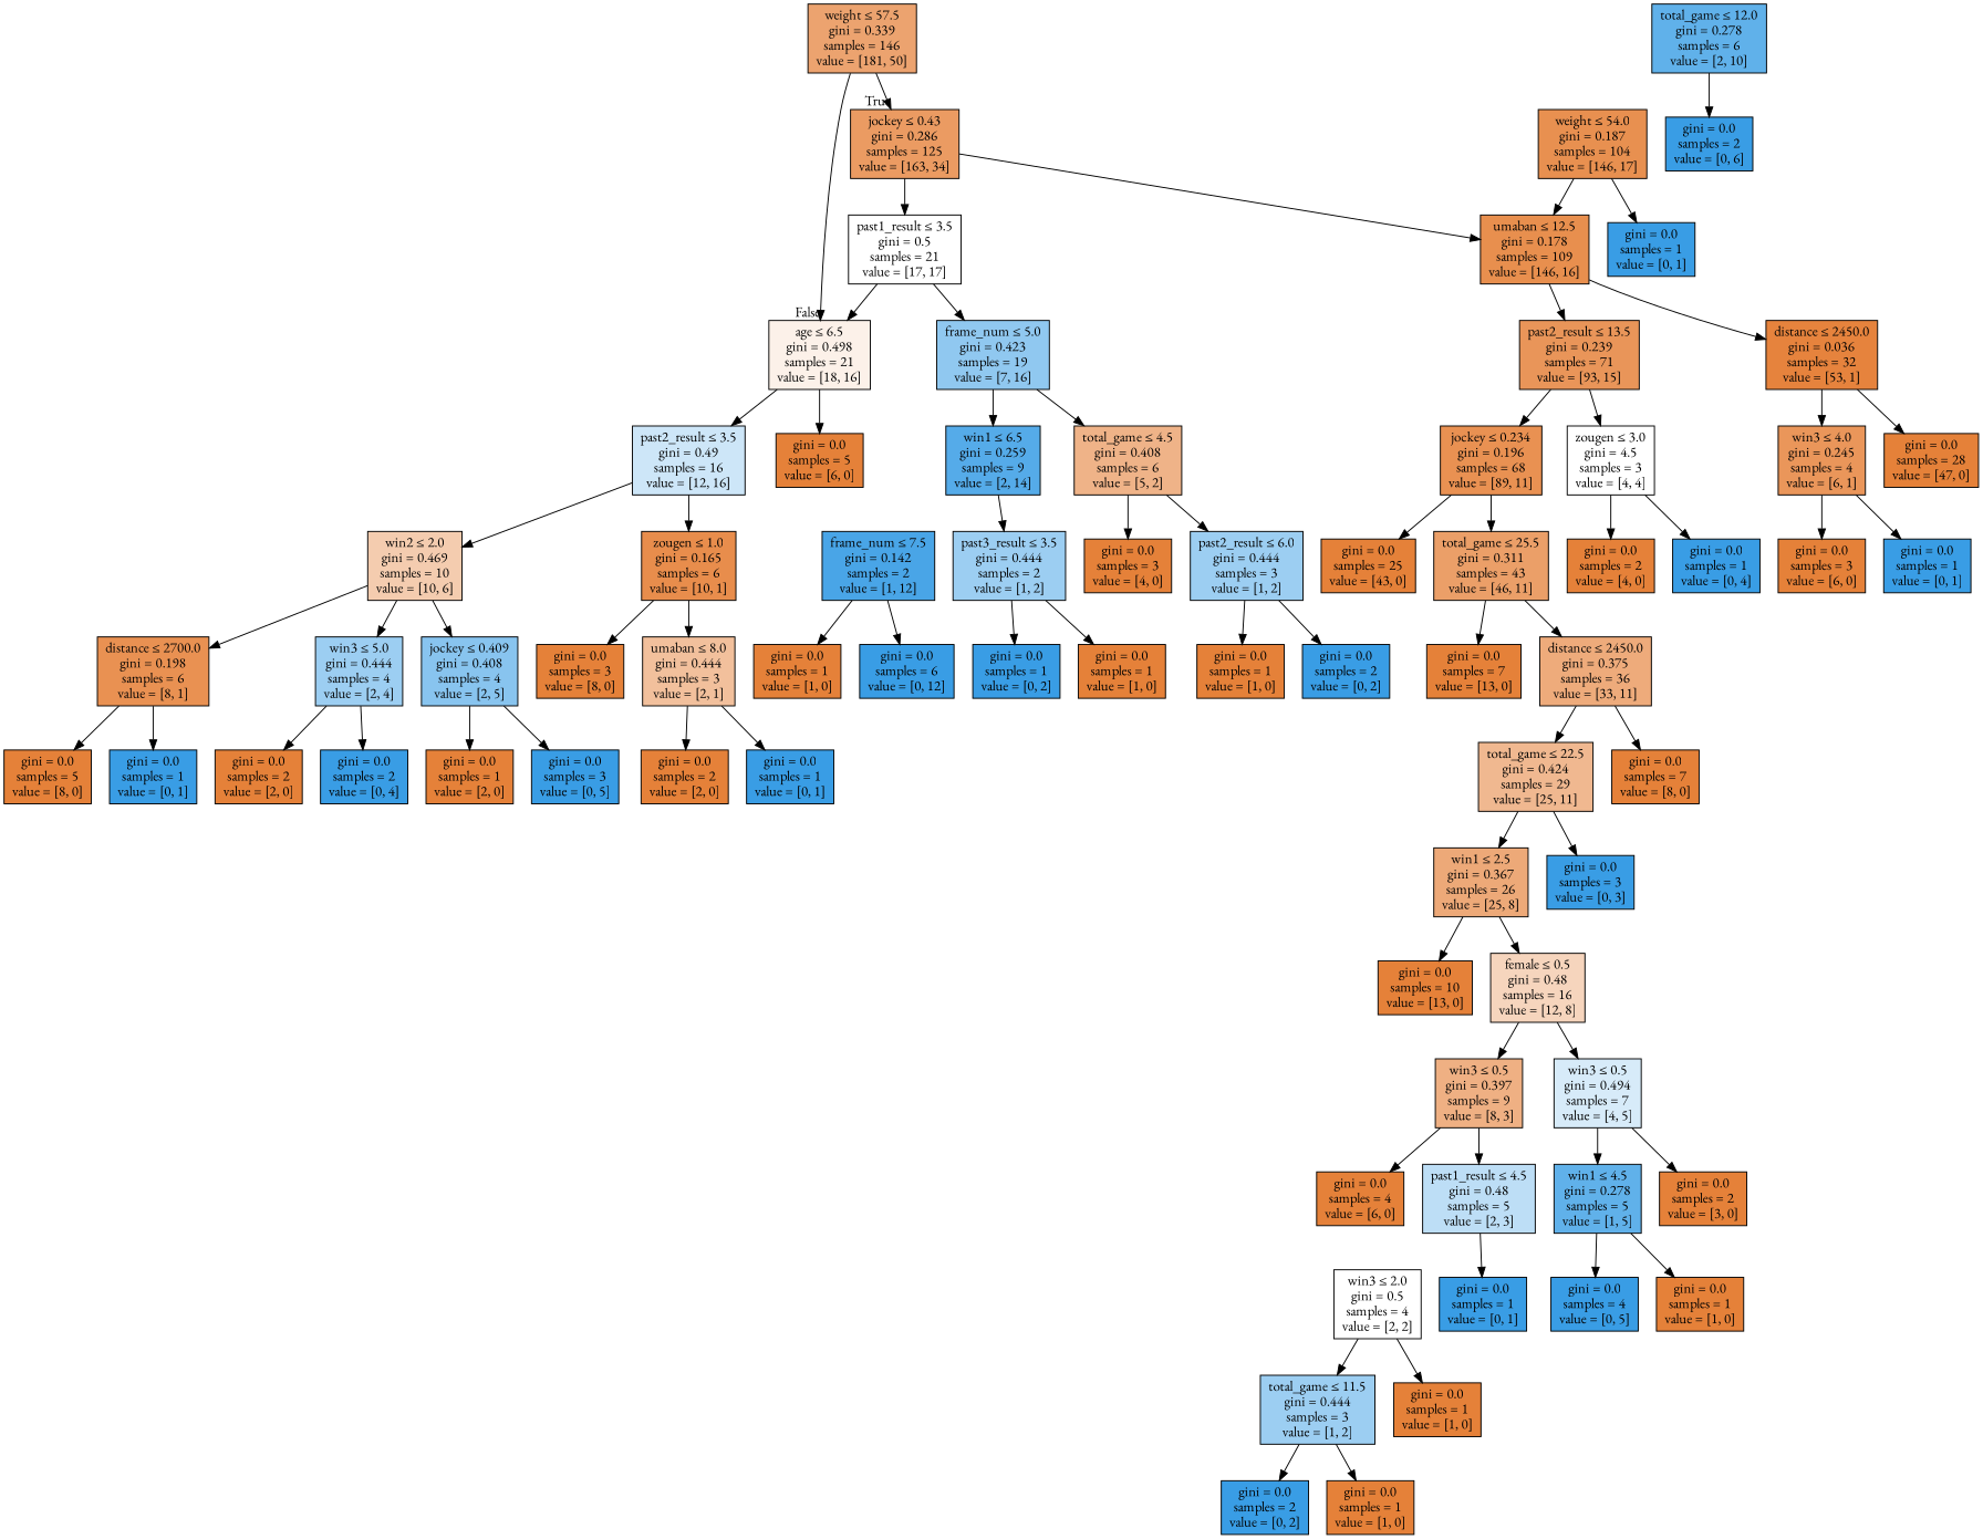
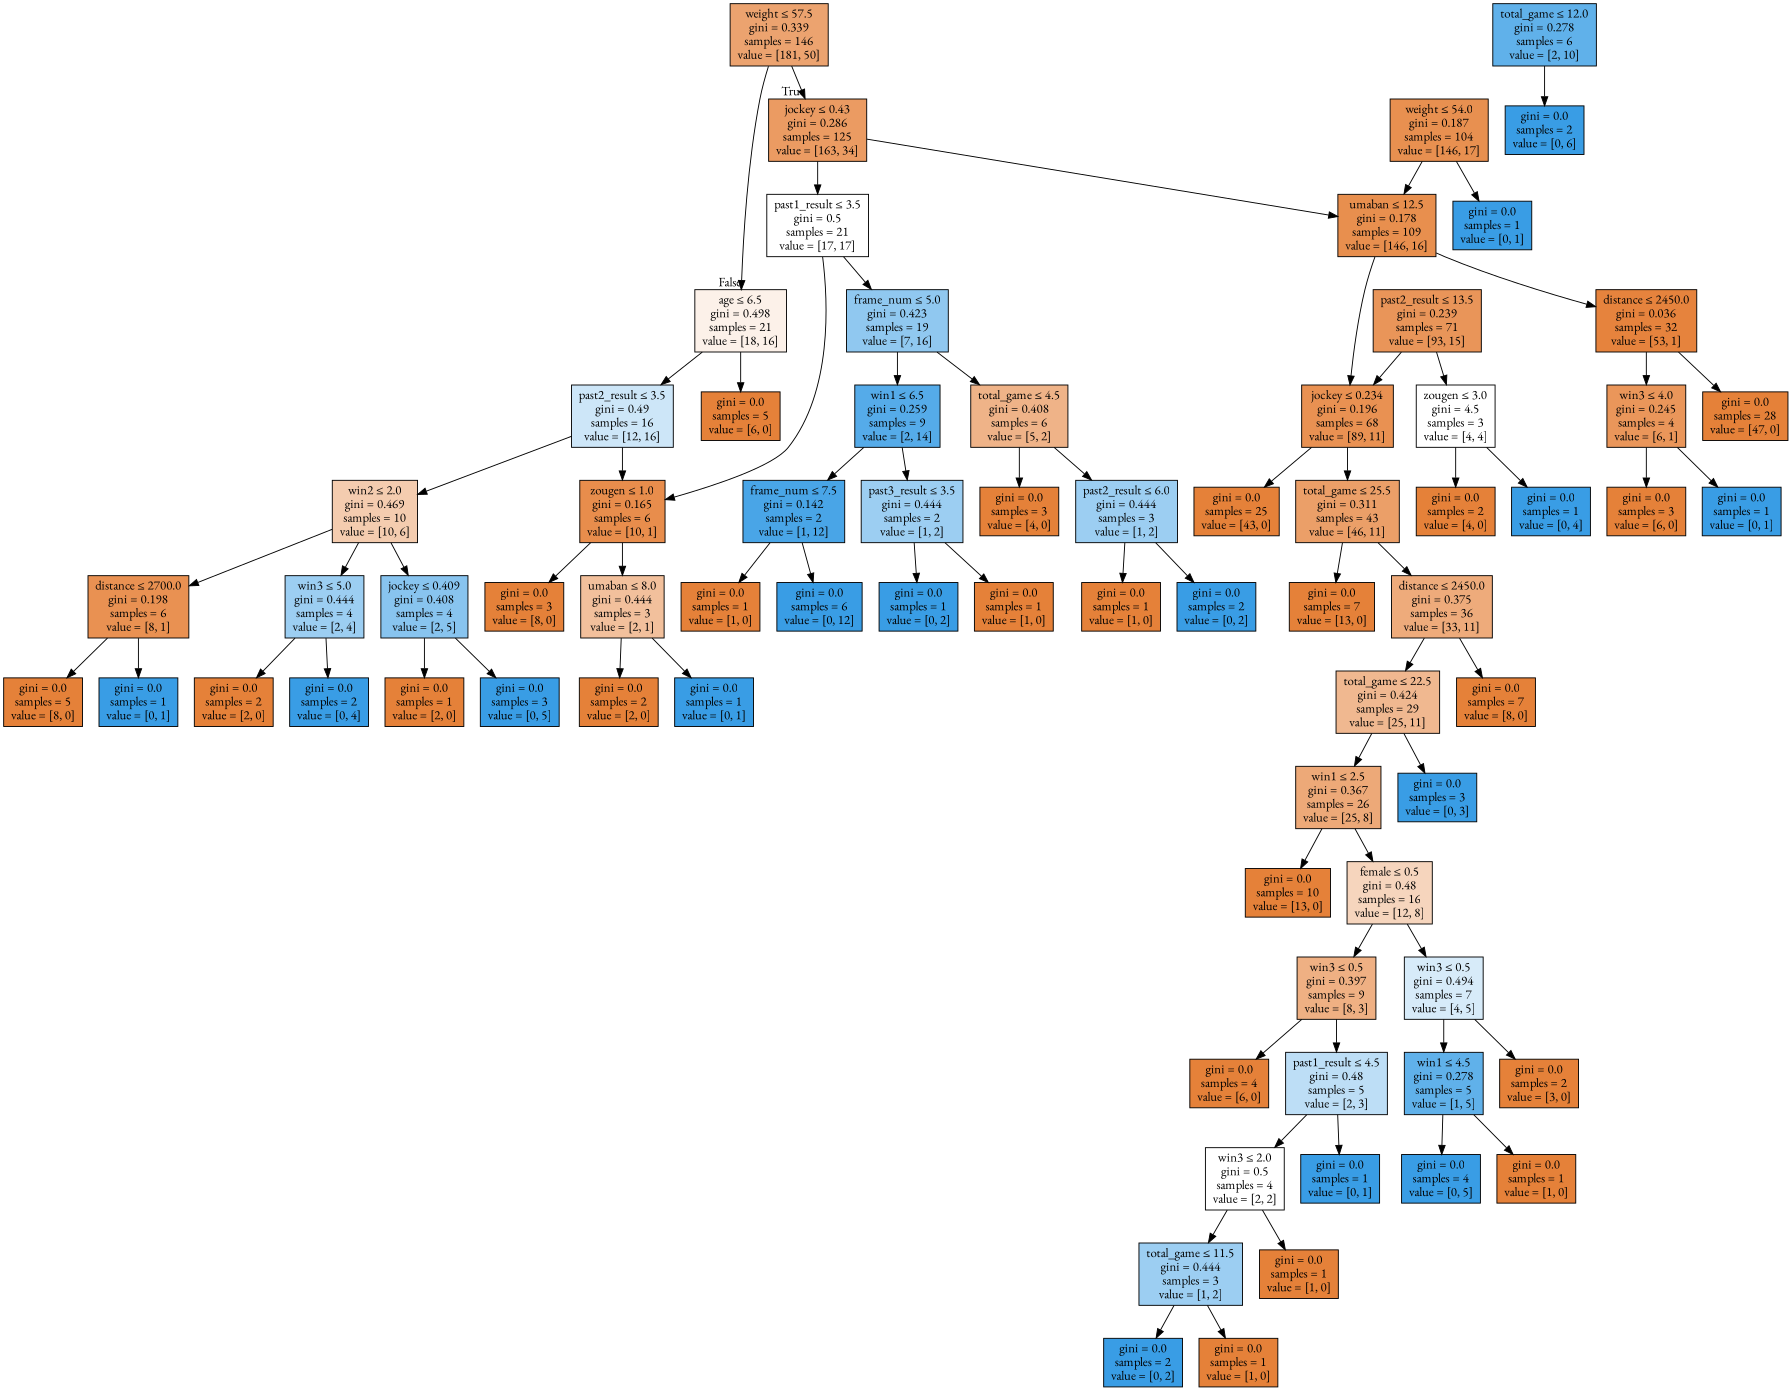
  digraph {
    fontname="EB Garamond"
    node [color=black fillcolor="#e58139ff" fontname="EB Garamond" shape=box style=filled]
    edge [fontname="EB Garamond"]
    n1 [fillcolor="#e58139b9" label=<weight &le; 57.5<br/>gini = 0.339<br/>samples = 146<br/>value = [181, 50]>]
    n2 [fillcolor="#e58139ca" label=<jockey &le; 0.43<br/>gini = 0.286<br/>samples = 125<br/>value = [163, 34]>]
    n3 [fillcolor="#e581391c" label=<age &le; 6.5<br/>gini = 0.498<br/>samples = 21<br/>value = [18, 16]>]
    n4 [fillcolor="#e5813900" label=<past1_result &le; 3.5<br/>gini = 0.5<br/>samples = 21<br/>value = [17, 17]>]
    n5 [fillcolor="#e58139e3" label=<umaban &le; 12.5<br/>gini = 0.178<br/>samples = 109<br/>value = [146, 16]>]
    n6 [fillcolor="#399de540" label=<past2_result &le; 3.5<br/>gini = 0.49<br/>samples = 16<br/>value = [12, 16]>]
    n7 [label=<gini = 0.0<br/>samples = 5<br/>value = [6, 0]>]
    n8 [fillcolor="#e58139e1" label=<weight &le; 54.0<br/>gini = 0.187<br/>samples = 104<br/>value = [146, 17]>]
    n9 [fillcolor="#399de5ff" label=<gini = 0.0<br/>samples = 1<br/>value = [0, 1]>]
    n10 [fillcolor="#399de58f" label=<frame_num &le; 5.0<br/>gini = 0.423<br/>samples = 19<br/>value = [7, 16]>]
    n11 [fillcolor="#e58139e6" label=<zougen &le; 1.0<br/>gini = 0.165<br/>samples = 6<br/>value = [10, 1]>]
    n12 [fillcolor="#e58139d6" label=<past2_result &le; 13.5<br/>gini = 0.239<br/>samples = 71<br/>value = [93, 15]>]
    n13 [fillcolor="#e58139fa" label=<distance &le; 2450.0<br/>gini = 0.036<br/>samples = 32<br/>value = [53, 1]>]
    n14 [fillcolor="#e58139df" label=<jockey &le; 0.234<br/>gini = 0.196<br/>samples = 68<br/>value = [89, 11]>]
    n15 [fillcolor="#e5813900" label=<zougen &le; 3.0<br/>gini = 4.5<br/>samples = 3<br/>value = [4, 4]>]
    n16 [label=<gini = 0.0<br/>samples = 28<br/>value = [47, 0]>]
    n17 [fillcolor="#e58139d4" label=<win3 &le; 4.0<br/>gini = 0.245<br/>samples = 4<br/>value = [6, 1]>]
    n18 [label=<gini = 0.0<br/>samples = 25<br/>value = [43, 0]>]
    n19 [fillcolor="#e58139c2" label=<total_game &le; 25.5<br/>gini = 0.311<br/>samples = 43<br/>value = [46, 11]>]
    n20 [label=<gini = 0.0<br/>samples = 2<br/>value = [4, 0]>]
    n21 [fillcolor="#399de5ff" label=<gini = 0.0<br/>samples = 1<br/>value = [0, 4]>]
    n22 [fillcolor="#e58139aa" label=<distance &le; 2450.0<br/>gini = 0.375<br/>samples = 36<br/>value = [33, 11]>]
    n23 [label=<gini = 0.0<br/>samples = 7<br/>value = [13, 0]>]
    n24 [fillcolor="#e581398f" label=<total_game &le; 22.5<br/>gini = 0.424<br/>samples = 29<br/>value = [25, 11]>]
    n25 [label=<gini = 0.0<br/>samples = 7<br/>value = [8, 0]>]
    n26 [fillcolor="#e58139ad" label=<win1 &le; 2.5<br/>gini = 0.367<br/>samples = 26<br/>value = [25, 8]>]
    n27 [fillcolor="#399de5ff" label=<gini = 0.0<br/>samples = 3<br/>value = [0, 3]>]
    n28 [label=<gini = 0.0<br/>samples = 10<br/>value = [13, 0]>]
    n29 [fillcolor="#e5813955" label=<female &le; 0.5<br/>gini = 0.48<br/>samples = 16<br/>value = [12, 8]>]
    n30 [fillcolor="#e581399f" label=<win3 &le; 0.5<br/>gini = 0.397<br/>samples = 9<br/>value = [8, 3]>]
    n31 [fillcolor="#399de533" label=<win3 &le; 0.5<br/>gini = 0.494<br/>samples = 7<br/>value = [4, 5]>]
    n32 [label=<gini = 0.0<br/>samples = 4<br/>value = [6, 0]>]
    n33 [fillcolor="#399de555" label=<past1_result &le; 4.5<br/>gini = 0.48<br/>samples = 5<br/>value = [2, 3]>]
    n34 [fillcolor="#399de5cc" label=<win1 &le; 4.5<br/>gini = 0.278<br/>samples = 5<br/>value = [1, 5]>]
    n35 [label=<gini = 0.0<br/>samples = 2<br/>value = [3, 0]>]
    n36 [fillcolor="#e5813900" label=<win3 &le; 2.0<br/>gini = 0.5<br/>samples = 4<br/>value = [2, 2]>]
    n37 [fillcolor="#399de5ff" label=<gini = 0.0<br/>samples = 1<br/>value = [0, 1]>]
    n38 [fillcolor="#399de57f" label=<total_game &le; 11.5<br/>gini = 0.444<br/>samples = 3<br/>value = [1, 2]>]
    n39 [label=<gini = 0.0<br/>samples = 1<br/>value = [1, 0]>]
    n40 [fillcolor="#399de5ff" label=<gini = 0.0<br/>samples = 2<br/>value = [0, 2]>]
    n41 [label=<gini = 0.0<br/>samples = 1<br/>value = [1, 0]>]
    n42 [fillcolor="#399de5ff" label=<gini = 0.0<br/>samples = 4<br/>value = [0, 5]>]
    n43 [label=<gini = 0.0<br/>samples = 1<br/>value = [1, 0]>]
    n44 [label=<gini = 0.0<br/>samples = 3<br/>value = [6, 0]>]
    n45 [fillcolor="#399de5ff" label=<gini = 0.0<br/>samples = 1<br/>value = [0, 1]>]
    n46 [fillcolor="#e5813999" label=<total_game &le; 4.5<br/>gini = 0.408<br/>samples = 6<br/>value = [5, 2]>]
    n47 [fillcolor="#399de5db" label=<win1 &le; 6.5<br/>gini = 0.259<br/>samples = 9<br/>value = [2, 14]>]
    n48 [fillcolor="#e581397f" label=<umaban &le; 8.0<br/>gini = 0.444<br/>samples = 3<br/>value = [2, 1]>]
    n49 [label=<gini = 0.0<br/>samples = 3<br/>value = [8, 0]>]
    n50 [label=<gini = 0.0<br/>samples = 3<br/>value = [4, 0]>]
    n51 [fillcolor="#399de57f" label=<past2_result &le; 6.0<br/>gini = 0.444<br/>samples = 3<br/>value = [1, 2]>]
    n52 [fillcolor="#399de5ea" label=<frame_num &le; 7.5<br/>gini = 0.142<br/>samples = 2<br/>value = [1, 12]>]
    n53 [fillcolor="#399de57f" label=<past3_result &le; 3.5<br/>gini = 0.444<br/>samples = 2<br/>value = [1, 2]>]
    n54 [fillcolor="#399de5ff" label=<gini = 0.0<br/>samples = 2<br/>value = [0, 2]>]
    n55 [label=<gini = 0.0<br/>samples = 1<br/>value = [1, 0]>]
    n56 [fillcolor="#399de5ff" label=<gini = 0.0<br/>samples = 6<br/>value = [0, 12]>]
    n57 [label=<gini = 0.0<br/>samples = 1<br/>value = [1, 0]>]
    n58 [label=<gini = 0.0<br/>samples = 1<br/>value = [1, 0]>]
    n59 [fillcolor="#399de5ff" label=<gini = 0.0<br/>samples = 1<br/>value = [0, 2]>]
    n60 [label=<gini = 0.0<br/>samples = 2<br/>value = [2, 0]>]
    n61 [fillcolor="#399de5ff" label=<gini = 0.0<br/>samples = 1<br/>value = [0, 1]>]
    n62 [fillcolor="#e5813966" label=<win2 &le; 2.0<br/>gini = 0.469<br/>samples = 10<br/>value = [10, 6]>]
    n63 [fillcolor="#399de5cc" label=<total_game &le; 12.0<br/>gini = 0.278<br/>samples = 6<br/>value = [2, 10]>]
    n64 [fillcolor="#399de5ff" label=<gini = 0.0<br/>samples = 2<br/>value = [0, 6]>]
    n65 [fillcolor="#399de57f" label=<win3 &le; 5.0<br/>gini = 0.444<br/>samples = 4<br/>value = [2, 4]>]
    n66 [fillcolor="#399de599" label=<jockey &le; 0.409<br/>gini = 0.408<br/>samples = 4<br/>value = [2, 5]>]
    n67 [fillcolor="#e58139df" label=<distance &le; 2700.0<br/>gini = 0.198<br/>samples = 6<br/>value = [8, 1]>]
    n68 [label=<gini = 0.0<br/>samples = 2<br/>value = [2, 0]>]
    n69 [fillcolor="#399de5ff" label=<gini = 0.0<br/>samples = 2<br/>value = [0, 4]>]
    n70 [label=<gini = 0.0<br/>samples = 1<br/>value = [2, 0]>]
    n71 [fillcolor="#399de5ff" label=<gini = 0.0<br/>samples = 3<br/>value = [0, 5]>]
    n72 [label=<gini = 0.0<br/>samples = 5<br/>value = [8, 0]>]
    n73 [fillcolor="#399de5ff" label=<gini = 0.0<br/>samples = 1<br/>value = [0, 1]>]
    n1 -> n2 [headlabel=True labelangle=45 labeldistance=2.5]
    n1 -> n3 [headlabel=False labelangle=-45 labeldistance=2.5]
    n2 -> n4
    n2 -> n5
    n3 -> n6
    n3 -> n7
    n4 -> n10
-   n4 -> n3
-   n5 -> n12
+   n4 -> n11
+   n5 -> n14
    n5 -> n13
    n6 -> n11
    n6 -> n62
    n8 -> n5
    n8 -> n9
    n10 -> n46
    n10 -> n47
    n11 -> n48
    n11 -> n49
    n12 -> n14
    n12 -> n15
    n13 -> n16
    n13 -> n17
    n14 -> n18
    n14 -> n19
    n15 -> n20
    n15 -> n21
    n17 -> n44
    n17 -> n45
    n19 -> n22
    n19 -> n23
    n22 -> n24
    n22 -> n25
    n24 -> n26
    n24 -> n27
    n26 -> n28
    n26 -> n29
    n29 -> n30
    n29 -> n31
    n30 -> n32
    n30 -> n33
    n31 -> n34
    n31 -> n35
+   n33 -> n36
    n33 -> n37
    n34 -> n42
    n34 -> n43
    n36 -> n38
    n36 -> n39
    n38 -> n40
    n38 -> n41
    n46 -> n50
    n46 -> n51
+   n47 -> n52
    n47 -> n53
    n48 -> n60
    n48 -> n61
    n51 -> n54
    n51 -> n55
    n52 -> n56
    n52 -> n57
    n53 -> n58
    n53 -> n59
    n62 -> n65
    n62 -> n66
    n62 -> n67
    n63 -> n64
    n65 -> n68
    n65 -> n69
    n66 -> n70
    n66 -> n71
    n67 -> n72
    n67 -> n73
  }
